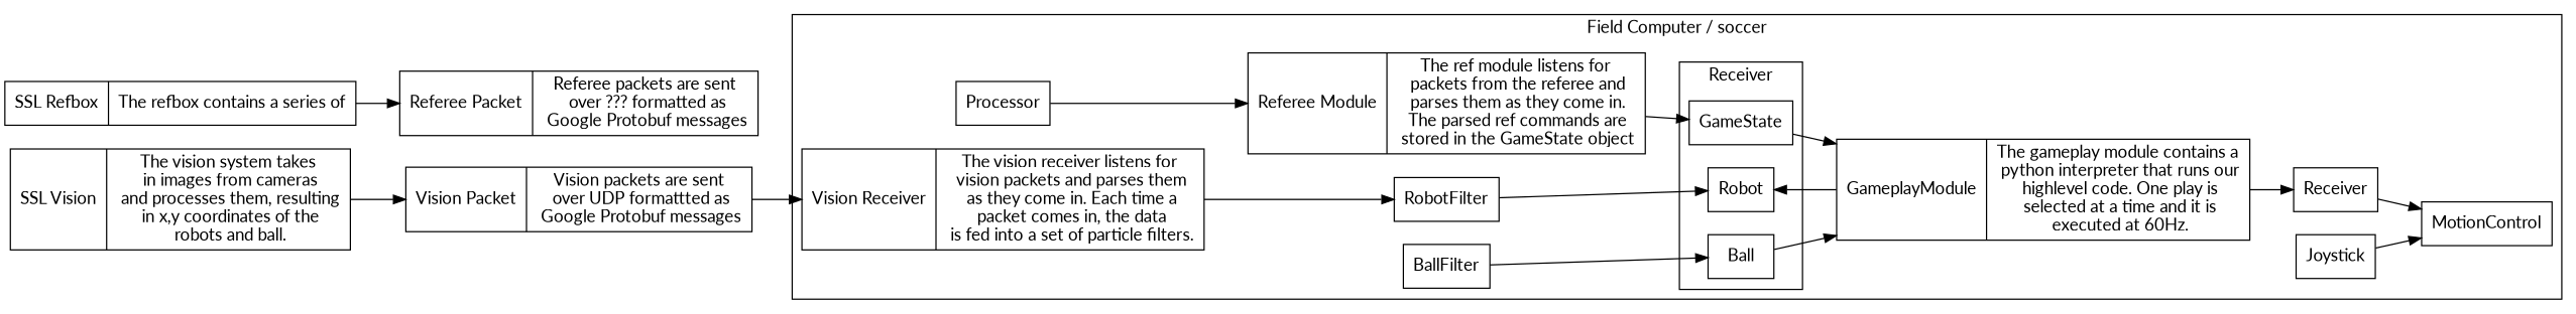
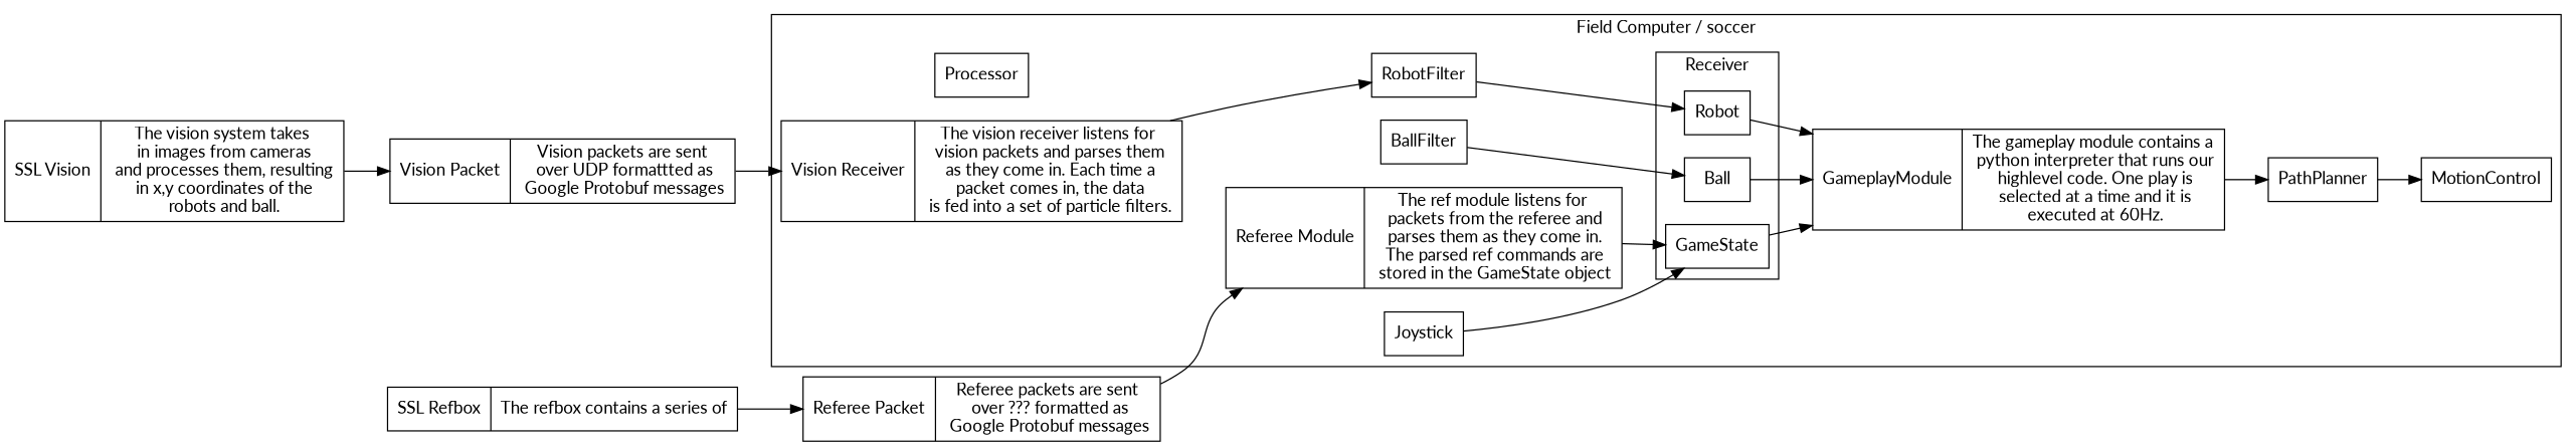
  digraph {
    fontname=Lato
    rankdir=LR
    node [fontname=Lato shape=record]
    edge [fontname=Lato]
    GameState
    Robot
    Ball
    Processor
    n5 [label="{Vision Receiver | The vision receiver listens for\n vision packets and parses them\n as they come in.  Each time a\n packet comes in, the data\n is fed into a set of particle filters.}"]
    RobotFilter
    BallFilter
    n8 [label="{Referee Module | The ref module listens for\n packets from the referee and\n parses them as they come in.\n  The parsed ref commands are\n stored in the GameState object}"]
    n9 [label="{GameplayModule | The gameplay module contains a\n python interpreter that runs our\n highlevel code.  One play is\n selected at a time and it is\n executed at 60Hz.}"]
-   PathPlanner [label=Receiver]
+   PathPlanner
    MotionControl
    Joystick
    n13 [label="{SSL Vision | The vision system takes\n in images from cameras\n and processes them, resulting\n in x,y coordinates of the\n robots and ball.}"]
    n14 [label="{Vision Packet | Vision packets are sent\n over UDP formattted as\n Google Protobuf messages}"]
    n15 [label="{SSL Refbox | The refbox contains a series of}"]
    n16 [label="{Referee Packet | Referee packets are sent\n over ??? formatted as\n Google Protobuf messages}"]
    subgraph cluster_1 {
      label="Field Computer / soccer"
      Processor
      n5
      RobotFilter
      BallFilter
      n8
      n9
      PathPlanner
      MotionControl
      Joystick
      subgraph cluster_2 {
        label=Receiver
        GameState
        Robot
        Ball
      }
    }
    GameState -> n9
-   n9 -> Robot
+   Robot -> n9
    Ball -> n9
    n5 -> RobotFilter
    RobotFilter -> Robot
    BallFilter -> Ball
    n8 -> GameState
    n9 -> PathPlanner
    PathPlanner -> MotionControl
-   Joystick -> MotionControl
+   Joystick -> GameState
    n13 -> n14
    n14 -> n5
    n15 -> n16
-   Processor -> n8
+   n16 -> n8
  }
